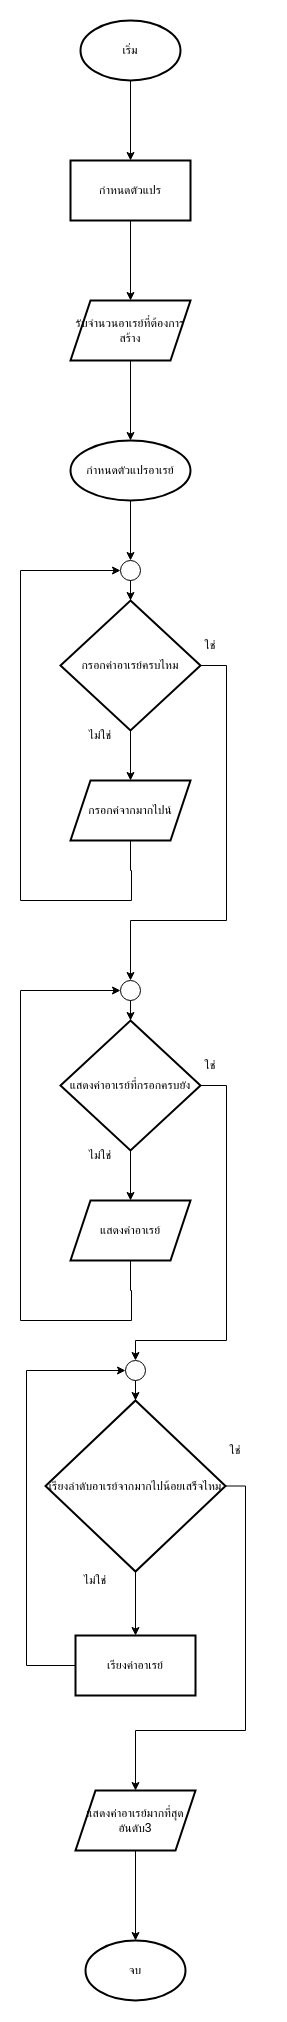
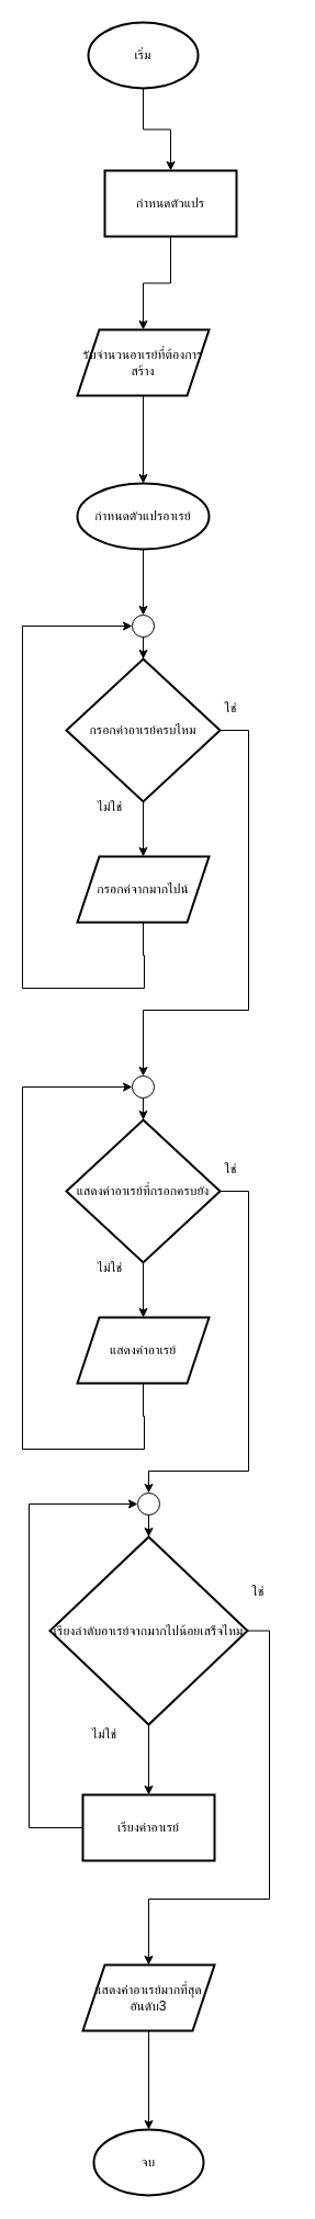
  <mxCell id="0" />
  <mxCell id="1" parent="0" />
  <mxCell id="2" value="" style="edgeStyle=orthogonalEdgeStyle;rounded=0;orthogonalLoop=1;jettySize=auto;html=1;" edge="1" parent="1" source="3" target="5"><mxGeometry relative="1" as="geometry" /></mxCell>
  <mxCell id="3" value="เริ่ม" style="strokeWidth=2;html=1;shape=mxgraph.flowchart.start_1;whiteSpace=wrap;" vertex="1" parent="1"><mxGeometry x="80" y="20" width="100" height="60" as="geometry" /></mxCell>
  <mxCell id="4" value="" style="edgeStyle=orthogonalEdgeStyle;rounded=0;orthogonalLoop=1;jettySize=auto;html=1;" edge="1" parent="1" source="5" target="7"><mxGeometry relative="1" as="geometry" /></mxCell>
- <mxCell id="5" value="กำหนดตัวแปร" style="whiteSpace=wrap;html=1;strokeWidth=2;" vertex="1" parent="1"><mxGeometry x="70" y="160" width="120" height="60" as="geometry" /></mxCell>
+ <mxCell id="5" value="กำหนดตัวแปร" style="whiteSpace=wrap;html=1;strokeWidth=2;" vertex="1" parent="1"><mxGeometry x="95" y="155" width="120" height="60" as="geometry" /></mxCell>
  <mxCell id="6" value="" style="edgeStyle=orthogonalEdgeStyle;rounded=0;orthogonalLoop=1;jettySize=auto;html=1;" edge="1" parent="1" source="7" target="9"><mxGeometry relative="1" as="geometry" /></mxCell>
  <mxCell id="7" value="รับจำนวนอาเรย์ที่ต้องการสร้าง" style="shape=parallelogram;perimeter=parallelogramPerimeter;whiteSpace=wrap;html=1;fixedSize=1;strokeWidth=2;" vertex="1" parent="1"><mxGeometry x="70" y="300" width="120" height="60" as="geometry" /></mxCell>
  <mxCell id="8" value="" style="edgeStyle=orthogonalEdgeStyle;rounded=0;orthogonalLoop=1;jettySize=auto;html=1;" edge="1" parent="1" source="9" target="16"><mxGeometry relative="1" as="geometry" /></mxCell>
  <mxCell id="9" value="กำหนดตัวแปรอาเรย์" style="ellipse;whiteSpace=wrap;html=1;strokeWidth=2;" vertex="1" parent="1"><mxGeometry x="70" y="440" width="120" height="60" as="geometry" /></mxCell>
  <mxCell id="10" value="" style="edgeStyle=orthogonalEdgeStyle;rounded=0;orthogonalLoop=1;jettySize=auto;html=1;" edge="1" parent="1" source="12" target="14"><mxGeometry relative="1" as="geometry" /></mxCell>
  <mxCell id="11" style="edgeStyle=orthogonalEdgeStyle;rounded=0;orthogonalLoop=1;jettySize=auto;html=1;" edge="1" parent="1" source="12"><mxGeometry relative="1" as="geometry"><mxPoint x="130" y="980" as="targetPoint" /><Array as="points"><mxPoint x="226" y="665" /><mxPoint x="226" y="920" /><mxPoint x="130" y="920" /></Array></mxGeometry></mxCell>
  <mxCell id="12" value="กรอกค่าอาเรย์ครบไหม" style="rhombus;whiteSpace=wrap;html=1;strokeWidth=2;" vertex="1" parent="1"><mxGeometry x="60" y="600" width="140" height="130" as="geometry" /></mxCell>
  <mxCell id="13" style="edgeStyle=orthogonalEdgeStyle;rounded=0;orthogonalLoop=1;jettySize=auto;html=1;entryX=0;entryY=0.5;entryDx=0;entryDy=0;entryPerimeter=0;" edge="1" parent="1" source="14" target="16"><mxGeometry relative="1" as="geometry"><mxPoint x="110" y="570" as="targetPoint" /><Array as="points"><mxPoint x="130" y="870" /><mxPoint x="131" y="870" /><mxPoint x="131" y="900" /><mxPoint x="20" y="900" /><mxPoint x="20" y="570" /></Array></mxGeometry></mxCell>
  <mxCell id="14" value="กรอกค่จากมากไปน์" style="shape=parallelogram;perimeter=parallelogramPerimeter;whiteSpace=wrap;html=1;fixedSize=1;strokeWidth=2;" vertex="1" parent="1"><mxGeometry x="70" y="780" width="120" height="60" as="geometry" /></mxCell>
  <mxCell id="15" value="" style="edgeStyle=orthogonalEdgeStyle;rounded=0;orthogonalLoop=1;jettySize=auto;html=1;" edge="1" parent="1" source="16" target="12"><mxGeometry relative="1" as="geometry" /></mxCell>
  <mxCell id="16" value="" style="verticalLabelPosition=bottom;verticalAlign=top;html=1;shape=mxgraph.flowchart.on-page_reference;" vertex="1" parent="1"><mxGeometry x="120" y="560" width="20" height="20" as="geometry" /></mxCell>
  <mxCell id="17" value="ไม่ใช่" style="text;html=1;align=center;verticalAlign=middle;whiteSpace=wrap;rounded=0;" vertex="1" parent="1"><mxGeometry x="70" y="720" width="60" height="30" as="geometry" /></mxCell>
  <mxCell id="18" value="ใช่" style="text;html=1;align=center;verticalAlign=middle;whiteSpace=wrap;rounded=0;" vertex="1" parent="1"><mxGeometry x="180" y="630" width="60" height="30" as="geometry" /></mxCell>
  <mxCell id="19" value="" style="edgeStyle=orthogonalEdgeStyle;rounded=0;orthogonalLoop=1;jettySize=auto;html=1;" edge="1" parent="1" source="21" target="23"><mxGeometry relative="1" as="geometry" /></mxCell>
  <mxCell id="20" style="edgeStyle=orthogonalEdgeStyle;rounded=0;orthogonalLoop=1;jettySize=auto;html=1;entryX=0.5;entryY=0;entryDx=0;entryDy=0;entryPerimeter=0;" edge="1" parent="1" source="21" target="36"><mxGeometry relative="1" as="geometry"><mxPoint x="130" y="1400" as="targetPoint" /><Array as="points"><mxPoint x="226" y="1085" /><mxPoint x="226" y="1340" /><mxPoint x="135" y="1340" /></Array></mxGeometry></mxCell>
  <mxCell id="21" value="แสดงค่าอาเรย์ที่กรอกครบยัง" style="rhombus;whiteSpace=wrap;html=1;strokeWidth=2;" vertex="1" parent="1"><mxGeometry x="60" y="1020" width="140" height="130" as="geometry" /></mxCell>
  <mxCell id="22" style="edgeStyle=orthogonalEdgeStyle;rounded=0;orthogonalLoop=1;jettySize=auto;html=1;entryX=0;entryY=0.5;entryDx=0;entryDy=0;entryPerimeter=0;" edge="1" parent="1" source="23" target="25"><mxGeometry relative="1" as="geometry"><mxPoint x="110" y="990" as="targetPoint" /><Array as="points"><mxPoint x="130" y="1290" /><mxPoint x="131" y="1290" /><mxPoint x="131" y="1320" /><mxPoint x="20" y="1320" /><mxPoint x="20" y="990" /></Array></mxGeometry></mxCell>
  <mxCell id="23" value="แสดงค่าอาเรย์&lt;span style=&quot;color: rgba(0, 0, 0, 0); font-family: monospace; font-size: 0px; text-align: start; text-wrap-mode: nowrap;&quot;&gt;%3CmxGraphModel%3E%3Croot%3E%3CmxCell%20id%3D%220%22%2F%3E%3CmxCell%20id%3D%221%22%20parent%3D%220%22%2F%3E%3CmxCell%20id%3D%222%22%20value%3D%22%22%20style%3D%22edgeStyle%3DorthogonalEdgeStyle%3Brounded%3D0%3BorthogonalLoop%3D1%3BjettySize%3Dauto%3Bhtml%3D1%3B%22%20edge%3D%221%22%20source%3D%223%22%20target%3D%226%22%20parent%3D%221%22%3E%3CmxGeometry%20relative%3D%221%22%20as%3D%22geometry%22%2F%3E%3C%2FmxCell%3E%3CmxCell%20id%3D%223%22%20value%3D%22%E0%B9%80%E0%B8%A3%E0%B8%B5%E0%B8%A2%E0%B8%87%E0%B8%A5%E0%B8%B3%E0%B8%94%E0%B8%B1%E0%B8%9A%E0%B8%AD%E0%B8%B2%E0%B9%80%E0%B8%A3%E0%B8%A2%E0%B9%8C%E0%B8%88%E0%B8%B2%E0%B8%81%E0%B8%99%E0%B9%89%E0%B8%AD%E0%B8%A2%E0%B9%84%E0%B8%9B%E0%B8%A1%E0%B8%B2%E0%B8%81%E0%B9%80%E0%B8%AA%E0%B8%A3%E0%B9%87%E0%B8%88%E0%B9%84%E0%B8%AB%E0%B8%A1%22%20style%3D%22rhombus%3BwhiteSpace%3Dwrap%3Bhtml%3D1%3BstrokeWidth%3D2%3B%22%20vertex%3D%221%22%20parent%3D%221%22%3E%3CmxGeometry%20x%3D%22590%22%20y%3D%221451%22%20width%3D%22180%22%20height%3D%22171%22%20as%3D%22geometry%22%2F%3E%3C%2FmxCell%3E%3CmxCell%20id%3D%224%22%20value%3D%22%E0%B9%84%E0%B8%A1%E0%B9%88%E0%B9%83%E0%B8%8A%E0%B9%88%22%20style%3D%22text%3Bhtml%3D1%3Balign%3Dcenter%3BverticalAlign%3Dmiddle%3BwhiteSpace%3Dwrap%3Brounded%3D0%3B%22%20vertex%3D%221%22%20parent%3D%221%22%3E%3CmxGeometry%20x%3D%22610%22%20y%3D%221616%22%20width%3D%2260%22%20height%3D%2230%22%20as%3D%22geometry%22%2F%3E%3C%2FmxCell%3E%3CmxCell%20id%3D%225%22%20value%3D%22%E0%B9%83%E0%B8%8A%E0%B9%88%22%20style%3D%22text%3Bhtml%3D1%3Balign%3Dcenter%3BverticalAlign%3Dmiddle%3BwhiteSpace%3Dwrap%3Brounded%3D0%3B%22%20vertex%3D%221%22%20parent%3D%221%22%3E%3CmxGeometry%20x%3D%22750%22%20y%3D%221486%22%20width%3D%2260%22%20height%3D%2230%22%20as%3D%22geometry%22%2F%3E%3C%2FmxCell%3E%3CmxCell%20id%3D%226%22%20value%3D%22%E0%B9%80%E0%B8%A3%E0%B8%B5%E0%B8%A2%E0%B8%87%E0%B8%84%E0%B9%88%E0%B8%B2%E0%B8%AD%E0%B8%B2%E0%B9%80%E0%B8%A3%E0%B8%A2%E0%B9%8C%22%20style%3D%22whiteSpace%3Dwrap%3Bhtml%3D1%3BstrokeWidth%3D2%3B%22%20vertex%3D%221%22%20parent%3D%221%22%3E%3CmxGeometry%20x%3D%22620%22%20y%3D%221686%22%20width%3D%22120%22%20height%3D%2260%22%20as%3D%22geometry%22%2F%3E%3C%2FmxCell%3E%3C%2Froot%3E%3C%2FmxGraphModel%3E&lt;/span&gt;" style="shape=parallelogram;perimeter=parallelogramPerimeter;whiteSpace=wrap;html=1;fixedSize=1;strokeWidth=2;" vertex="1" parent="1"><mxGeometry x="70" y="1200" width="120" height="60" as="geometry" /></mxCell>
  <mxCell id="24" value="" style="edgeStyle=orthogonalEdgeStyle;rounded=0;orthogonalLoop=1;jettySize=auto;html=1;" edge="1" parent="1" source="25" target="21"><mxGeometry relative="1" as="geometry" /></mxCell>
  <mxCell id="25" value="" style="verticalLabelPosition=bottom;verticalAlign=top;html=1;shape=mxgraph.flowchart.on-page_reference;" vertex="1" parent="1"><mxGeometry x="120" y="980" width="20" height="20" as="geometry" /></mxCell>
  <mxCell id="26" value="ไม่ใช่" style="text;html=1;align=center;verticalAlign=middle;whiteSpace=wrap;rounded=0;" vertex="1" parent="1"><mxGeometry x="70" y="1140" width="60" height="30" as="geometry" /></mxCell>
  <mxCell id="27" value="ใช่" style="text;html=1;align=center;verticalAlign=middle;whiteSpace=wrap;rounded=0;" vertex="1" parent="1"><mxGeometry x="180" y="1050" width="60" height="30" as="geometry" /></mxCell>
  <mxCell id="28" value="" style="edgeStyle=orthogonalEdgeStyle;rounded=0;orthogonalLoop=1;jettySize=auto;html=1;" edge="1" parent="1" source="30" target="34"><mxGeometry relative="1" as="geometry" /></mxCell>
  <mxCell id="29" style="edgeStyle=orthogonalEdgeStyle;rounded=0;orthogonalLoop=1;jettySize=auto;html=1;" edge="1" parent="1" source="30"><mxGeometry relative="1" as="geometry"><mxPoint x="135" y="1790" as="targetPoint" /><Array as="points"><mxPoint x="245" y="1486" /><mxPoint x="245" y="1730" /><mxPoint x="135" y="1730" /></Array></mxGeometry></mxCell>
  <mxCell id="30" value="เรียงลำดับอาเรย์จากมากไปน้อยเสร็จไหม" style="rhombus;whiteSpace=wrap;html=1;strokeWidth=2;" vertex="1" parent="1"><mxGeometry x="45" y="1400" width="180" height="171" as="geometry" /></mxCell>
  <mxCell id="31" value="ไม่ใช่" style="text;html=1;align=center;verticalAlign=middle;whiteSpace=wrap;rounded=0;" vertex="1" parent="1"><mxGeometry x="65" y="1565" width="60" height="30" as="geometry" /></mxCell>
  <mxCell id="32" value="ใช่" style="text;html=1;align=center;verticalAlign=middle;whiteSpace=wrap;rounded=0;" vertex="1" parent="1"><mxGeometry x="205" y="1435" width="60" height="30" as="geometry" /></mxCell>
  <mxCell id="33" style="edgeStyle=orthogonalEdgeStyle;rounded=0;orthogonalLoop=1;jettySize=auto;html=1;entryX=0;entryY=0.5;entryDx=0;entryDy=0;entryPerimeter=0;" edge="1" parent="1" source="34" target="36"><mxGeometry relative="1" as="geometry"><mxPoint x="115" y="1370" as="targetPoint" /><Array as="points"><mxPoint x="26" y="1665" /><mxPoint x="26" y="1370" /></Array></mxGeometry></mxCell>
  <mxCell id="34" value="เรียงค่าอาเรย์" style="whiteSpace=wrap;html=1;strokeWidth=2;" vertex="1" parent="1"><mxGeometry x="75" y="1635" width="120" height="60" as="geometry" /></mxCell>
  <mxCell id="35" value="" style="edgeStyle=orthogonalEdgeStyle;rounded=0;orthogonalLoop=1;jettySize=auto;html=1;" edge="1" parent="1" source="36" target="30"><mxGeometry relative="1" as="geometry" /></mxCell>
  <mxCell id="36" value="" style="verticalLabelPosition=bottom;verticalAlign=top;html=1;shape=mxgraph.flowchart.on-page_reference;" vertex="1" parent="1"><mxGeometry x="125" y="1360" width="20" height="20" as="geometry" /></mxCell>
  <mxCell id="37" value="" style="edgeStyle=orthogonalEdgeStyle;rounded=0;orthogonalLoop=1;jettySize=auto;html=1;" edge="1" parent="1" source="38" target="39"><mxGeometry relative="1" as="geometry" /></mxCell>
  <mxCell id="38" value="แสดงค่าอาเรย์มากที่สุดอันดับ3&lt;span style=&quot;color: rgba(0, 0, 0, 0); font-family: monospace; font-size: 0px; text-align: start; text-wrap-mode: nowrap;&quot;&gt;%3CmxGraphModel%3E%3Croot%3E%3CmxCell%20id%3D%220%22%2F%3E%3CmxCell%20id%3D%221%22%20parent%3D%220%22%2F%3E%3CmxCell%20id%3D%222%22%20value%3D%22%22%20style%3D%22edgeStyle%3DorthogonalEdgeStyle%3Brounded%3D0%3BorthogonalLoop%3D1%3BjettySize%3Dauto%3Bhtml%3D1%3B%22%20edge%3D%221%22%20source%3D%223%22%20target%3D%226%22%20parent%3D%221%22%3E%3CmxGeometry%20relative%3D%221%22%20as%3D%22geometry%22%2F%3E%3C%2FmxCell%3E%3CmxCell%20id%3D%223%22%20value%3D%22%E0%B9%80%E0%B8%A3%E0%B8%B5%E0%B8%A2%E0%B8%87%E0%B8%A5%E0%B8%B3%E0%B8%94%E0%B8%B1%E0%B8%9A%E0%B8%AD%E0%B8%B2%E0%B9%80%E0%B8%A3%E0%B8%A2%E0%B9%8C%E0%B8%88%E0%B8%B2%E0%B8%81%E0%B8%99%E0%B9%89%E0%B8%AD%E0%B8%A2%E0%B9%84%E0%B8%9B%E0%B8%A1%E0%B8%B2%E0%B8%81%E0%B9%80%E0%B8%AA%E0%B8%A3%E0%B9%87%E0%B8%88%E0%B9%84%E0%B8%AB%E0%B8%A1%22%20style%3D%22rhombus%3BwhiteSpace%3Dwrap%3Bhtml%3D1%3BstrokeWidth%3D2%3B%22%20vertex%3D%221%22%20parent%3D%221%22%3E%3CmxGeometry%20x%3D%22590%22%20y%3D%221451%22%20width%3D%22180%22%20height%3D%22171%22%20as%3D%22geometry%22%2F%3E%3C%2FmxCell%3E%3CmxCell%20id%3D%224%22%20value%3D%22%E0%B9%84%E0%B8%A1%E0%B9%88%E0%B9%83%E0%B8%8A%E0%B9%88%22%20style%3D%22text%3Bhtml%3D1%3Balign%3Dcenter%3BverticalAlign%3Dmiddle%3BwhiteSpace%3Dwrap%3Brounded%3D0%3B%22%20vertex%3D%221%22%20parent%3D%221%22%3E%3CmxGeometry%20x%3D%22610%22%20y%3D%221616%22%20width%3D%2260%22%20height%3D%2230%22%20as%3D%22geometry%22%2F%3E%3C%2FmxCell%3E%3CmxCell%20id%3D%225%22%20value%3D%22%E0%B9%83%E0%B8%8A%E0%B9%88%22%20style%3D%22text%3Bhtml%3D1%3Balign%3Dcenter%3BverticalAlign%3Dmiddle%3BwhiteSpace%3Dwrap%3Brounded%3D0%3B%22%20vertex%3D%221%22%20parent%3D%221%22%3E%3CmxGeometry%20x%3D%22750%22%20y%3D%221486%22%20width%3D%2260%22%20height%3D%2230%22%20as%3D%22geometry%22%2F%3E%3C%2FmxCell%3E%3CmxCell%20id%3D%226%22%20value%3D%22%E0%B9%80%E0%B8%A3%E0%B8%B5%E0%B8%A2%E0%B8%87%E0%B8%84%E0%B9%88%E0%B8%B2%E0%B8%AD%E0%B8%B2%E0%B9%80%E0%B8%A3%E0%B8%A2%E0%B9%8C%22%20style%3D%22whiteSpace%3Dwrap%3Bhtml%3D1%3BstrokeWidth%3D2%3B%22%20vertex%3D%221%22%20parent%3D%221%22%3E%3CmxGeometry%20x%3D%22620%22%20y%3D%221686%22%20width%3D%22120%22%20height%3D%2260%22%20as%3D%22geometry%22%2F%3E%3C%2FmxCell%3E%3C%2Froot%3E%3C%2FmxGraphModel%3E&lt;/span&gt;" style="shape=parallelogram;perimeter=parallelogramPerimeter;whiteSpace=wrap;html=1;fixedSize=1;strokeWidth=2;" vertex="1" parent="1"><mxGeometry x="75" y="1790" width="120" height="60" as="geometry" /></mxCell>
  <mxCell id="39" value="จบ" style="strokeWidth=2;html=1;shape=mxgraph.flowchart.start_1;whiteSpace=wrap;" vertex="1" parent="1"><mxGeometry x="85" y="1940" width="100" height="60" as="geometry" /></mxCell>
